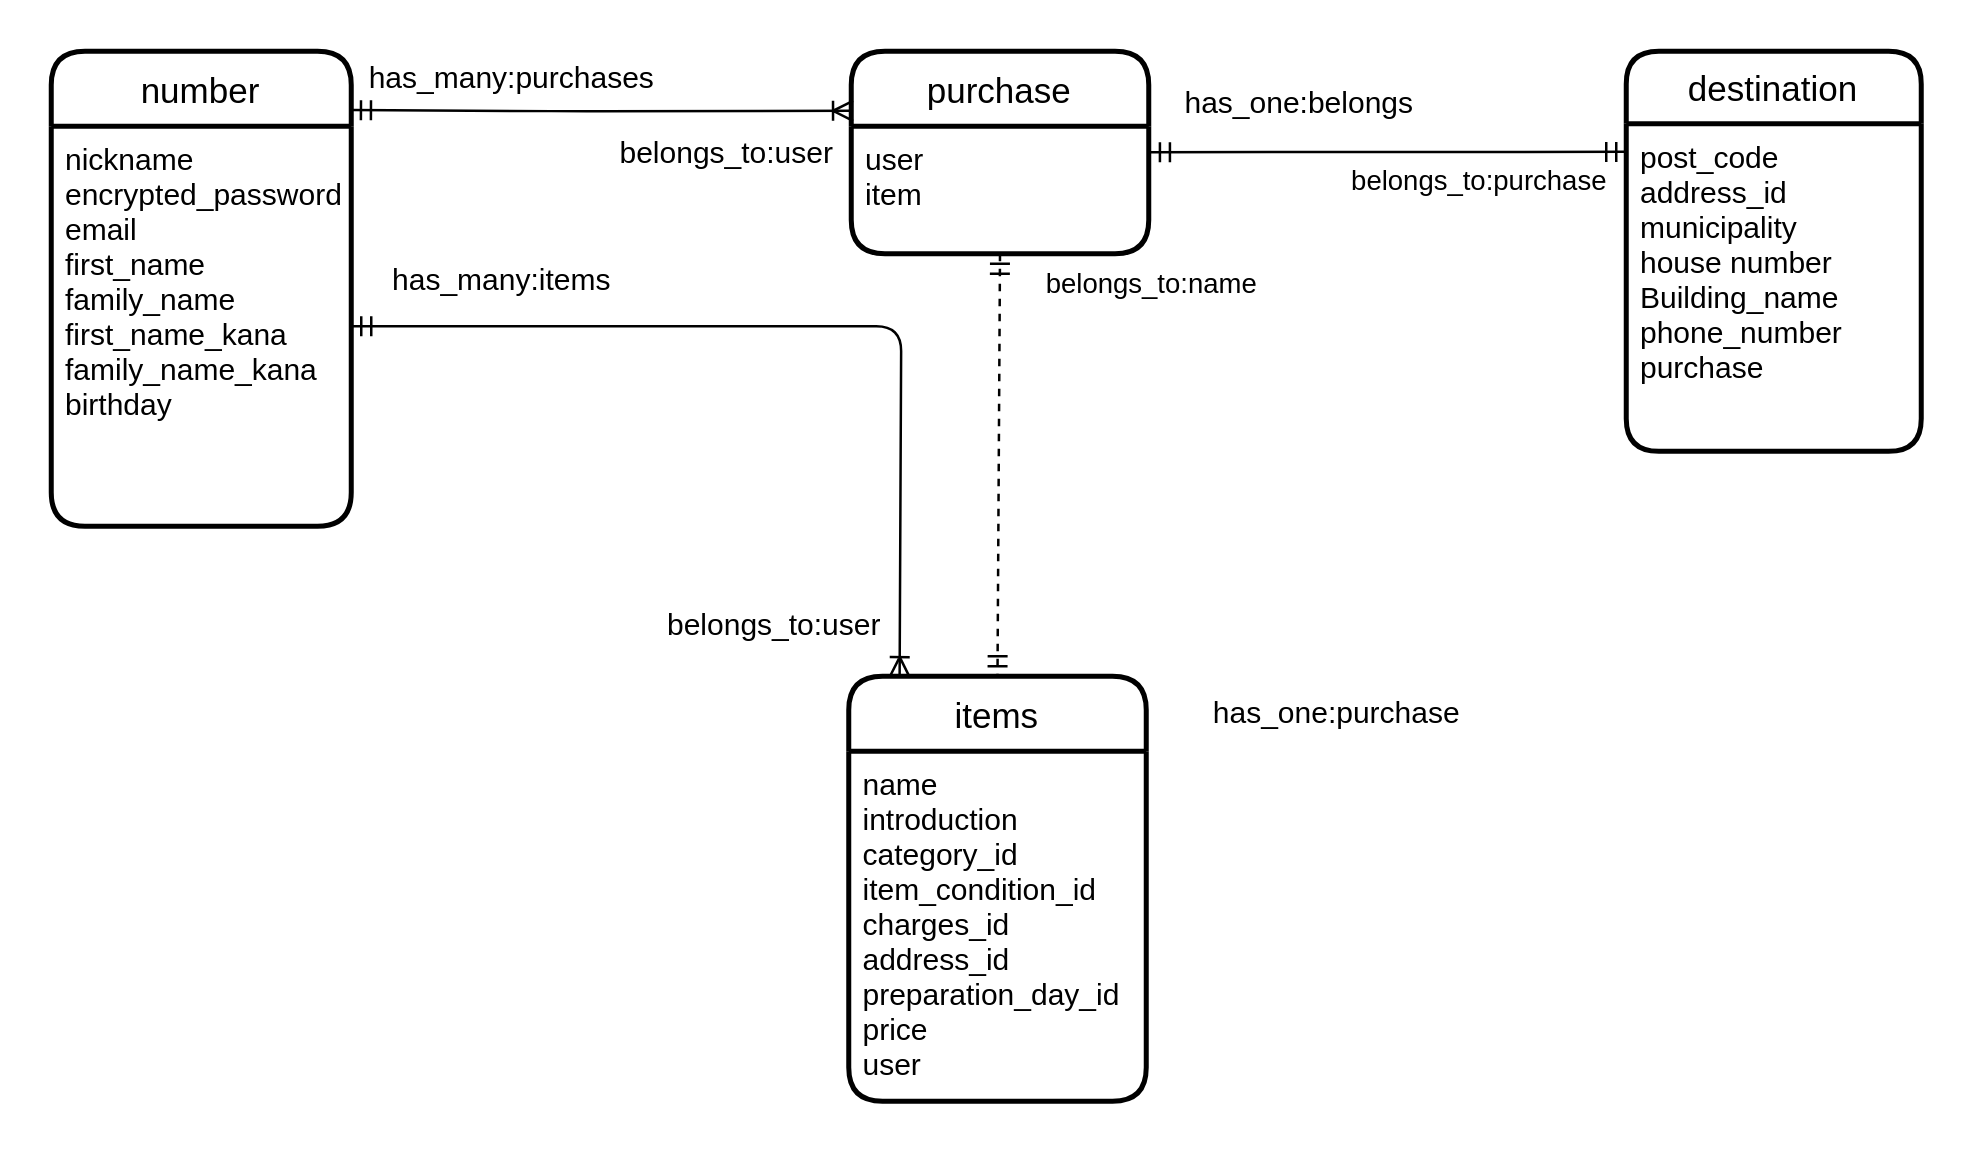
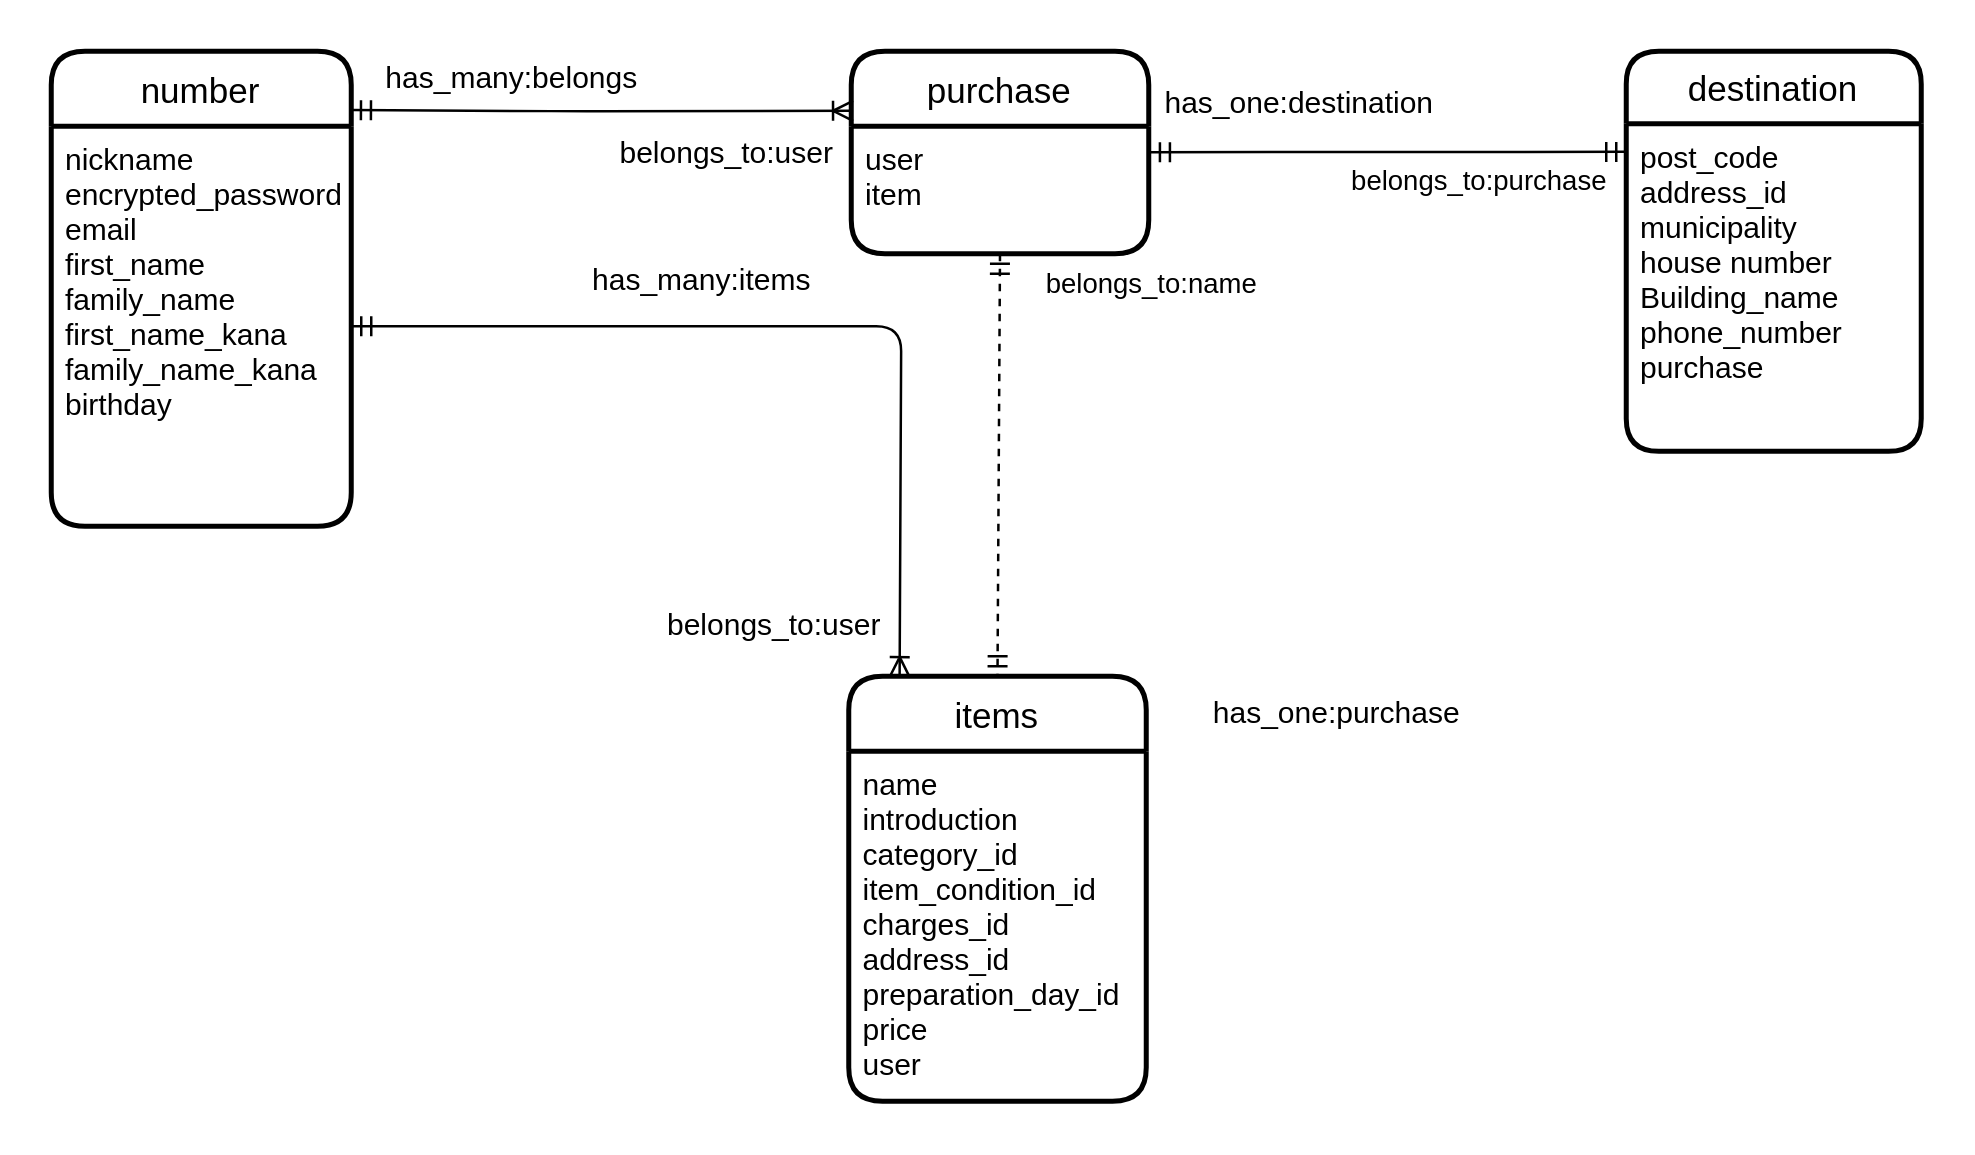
  <mxCell id="0" />
  <mxCell id="1" parent="0" />
  <mxCell id="2" value="number" style="swimlane;childLayout=stackLayout;horizontal=1;startSize=30;horizontalStack=0;rounded=1;fontSize=14;fontStyle=0;strokeWidth=2;resizeParent=0;resizeLast=1;shadow=0;dashed=0;align=center;" parent="1" vertex="1"><mxGeometry x="20" y="20" width="120" height="190" as="geometry" /></mxCell>
  <mxCell id="3" value="nickname&#10;encrypted_password&#10;email&#10;first_name&#10;family_name&#10;first_name_kana&#10;family_name_kana&#10;birthday" style="align=left;strokeColor=none;fillColor=none;spacingLeft=4;fontSize=12;verticalAlign=top;resizable=0;rotatable=0;part=1;" parent="2" vertex="1"><mxGeometry y="30" width="120" height="160" as="geometry" /></mxCell>
  <mxCell id="4" value="items   " style="swimlane;childLayout=stackLayout;horizontal=1;startSize=30;horizontalStack=0;rounded=1;fontSize=14;fontStyle=0;strokeWidth=2;resizeParent=0;resizeLast=1;shadow=0;dashed=0;align=center;" parent="1" vertex="1"><mxGeometry x="339" y="270" width="119" height="170" as="geometry" /></mxCell>
  <mxCell id="5" value="name&#10;introduction&#10;category_id&#10;item_condition_id&#10;charges_id&#10;address_id&#10;preparation_day_id&#10;price&#10;user " style="align=left;strokeColor=none;fillColor=none;spacingLeft=4;fontSize=12;verticalAlign=top;resizable=0;rotatable=0;part=1;" parent="4" vertex="1"><mxGeometry y="30" width="119" height="140" as="geometry" /></mxCell>
  <mxCell id="6" value="destination" style="swimlane;childLayout=stackLayout;horizontal=1;startSize=29;horizontalStack=0;rounded=1;fontSize=14;fontStyle=0;strokeWidth=2;resizeParent=0;resizeLast=1;shadow=0;dashed=0;align=center;" parent="1" vertex="1"><mxGeometry x="650" y="20" width="118" height="160" as="geometry" /></mxCell>
  <mxCell id="7" value="post_code&#10;address_id&#10;municipality&#10;house number&#10;Building_name&#10;phone_number&#10;purchase " style="align=left;strokeColor=none;fillColor=none;spacingLeft=4;fontSize=12;verticalAlign=top;resizable=0;rotatable=0;part=1;" parent="6" vertex="1"><mxGeometry y="29" width="118" height="131" as="geometry" /></mxCell>
  <mxCell id="8" value="purchase" style="swimlane;childLayout=stackLayout;horizontal=1;startSize=30;horizontalStack=0;rounded=1;fontSize=14;fontStyle=0;strokeWidth=2;resizeParent=0;resizeLast=1;shadow=0;dashed=0;align=center;" parent="1" vertex="1"><mxGeometry x="340" y="20" width="119" height="81" as="geometry" /></mxCell>
  <mxCell id="9" value="user&#10;item" style="align=left;strokeColor=none;fillColor=none;spacingLeft=4;fontSize=12;verticalAlign=top;resizable=0;rotatable=0;part=1;" parent="8" vertex="1"><mxGeometry y="30" width="119" height="51" as="geometry" /></mxCell>
  <mxCell id="10" value="" style="fontSize=12;html=1;endArrow=ERmandOne;startArrow=ERmandOne;entryX=-0.004;entryY=0.083;entryDx=0;entryDy=0;entryPerimeter=0;" parent="1" edge="1"><mxGeometry width="100" height="100" relative="1" as="geometry"><mxPoint x="459.47" y="60.37" as="sourcePoint" /><mxPoint x="649.998" y="60.243" as="targetPoint" /></mxGeometry></mxCell>
  <mxCell id="11" value="belongs_to:purchase" style="edgeLabel;html=1;align=center;verticalAlign=middle;resizable=0;points=[];" parent="10" vertex="1" connectable="0"><mxGeometry x="0.519" y="1" relative="1" as="geometry"><mxPoint x="-14" y="12" as="offset" /></mxGeometry></mxCell>
  <mxCell id="12" value="" style="fontSize=12;html=1;endArrow=ERoneToMany;startArrow=ERmandOne;exitX=0.999;exitY=0.158;exitDx=0;exitDy=0;exitPerimeter=0;entryX=0.006;entryY=0.408;entryDx=0;entryDy=0;entryPerimeter=0;" parent="1" edge="1"><mxGeometry width="100" height="100" relative="1" as="geometry"><mxPoint x="139.88" y="43.54" as="sourcePoint" /><mxPoint x="340.714" y="43.808" as="targetPoint" /><Array as="points"><mxPoint x="230" y="44" /></Array></mxGeometry></mxCell>
  <mxCell id="13" value="" style="fontSize=12;html=1;endArrow=ERmandOne;startArrow=ERmandOne;exitX=0.5;exitY=1;exitDx=0;exitDy=0;entryX=0.5;entryY=0;entryDx=0;entryDy=0;dashed=1;" parent="1" source="9" target="4" edge="1"><mxGeometry width="100" height="100" relative="1" as="geometry"><mxPoint x="469" y="60" as="sourcePoint" /><mxPoint x="630" y="59" as="targetPoint" /></mxGeometry></mxCell>
  <mxCell id="14" value="" style="fontSize=12;html=1;endArrow=ERoneToMany;startArrow=ERmandOne;entryX=0.171;entryY=0.002;entryDx=0;entryDy=0;entryPerimeter=0;exitX=1;exitY=0.5;exitDx=0;exitDy=0;" parent="1" source="3" target="4" edge="1"><mxGeometry width="100" height="100" relative="1" as="geometry"><mxPoint x="260" y="180" as="sourcePoint" /><mxPoint x="340" y="260" as="targetPoint" /><Array as="points"><mxPoint x="360" y="130" /></Array></mxGeometry></mxCell>
- <mxCell id="15" value="has_one:belongs" style="text;html=1;align=center;verticalAlign=middle;resizable=0;points=[];autosize=1;strokeColor=none;fillColor=none;" parent="1" vertex="1"><mxGeometry x="459" y="30.5" width="120" height="20" as="geometry" /></mxCell>
- <mxCell id="16" value="has_many:purchases" style="text;html=1;align=center;verticalAlign=middle;resizable=0;points=[];autosize=1;strokeColor=none;fillColor=none;" parent="1" vertex="1"><mxGeometry x="139" y="21" width="130" height="20" as="geometry" /></mxCell>
+ <mxCell id="15" value="has_one:destination" style="text;html=1;align=center;verticalAlign=middle;resizable=0;points=[];autosize=1;strokeColor=none;fillColor=none;" parent="1" vertex="1"><mxGeometry x="459" y="30.5" width="120" height="20" as="geometry" /></mxCell>
+ <mxCell id="16" value="has_many:belongs" style="text;html=1;align=center;verticalAlign=middle;resizable=0;points=[];autosize=1;strokeColor=none;fillColor=none;" parent="1" vertex="1"><mxGeometry x="139" y="21" width="130" height="20" as="geometry" /></mxCell>
  <mxCell id="17" value="belongs_to:user" style="text;html=1;align=center;verticalAlign=middle;resizable=0;points=[];autosize=1;strokeColor=none;fillColor=none;" parent="1" vertex="1"><mxGeometry x="240" y="50.5" width="100" height="20" as="geometry" /></mxCell>
  <mxCell id="18" value="belongs_to:user" style="text;html=1;align=center;verticalAlign=middle;resizable=0;points=[];autosize=1;strokeColor=none;fillColor=none;" parent="1" vertex="1"><mxGeometry x="259" y="240" width="100" height="20" as="geometry" /></mxCell>
- <mxCell id="19" value="has_many:items" style="text;html=1;align=center;verticalAlign=middle;resizable=0;points=[];autosize=1;strokeColor=none;fillColor=none;" parent="1" vertex="1"><mxGeometry x="150" y="102" width="100" height="20" as="geometry" /></mxCell>
+ <mxCell id="19" value="has_many:items" style="text;html=1;align=center;verticalAlign=middle;resizable=0;points=[];autosize=1;strokeColor=none;fillColor=none;" parent="1" vertex="1"><mxGeometry x="230" y="102" width="100" height="20" as="geometry" /></mxCell>
  <mxCell id="20" value="has_one:purchase" style="text;html=1;align=center;verticalAlign=middle;resizable=0;points=[];autosize=1;strokeColor=none;fillColor=none;" parent="1" vertex="1"><mxGeometry x="479" y="275" width="110" height="20" as="geometry" /></mxCell>
  <mxCell id="21" value="belongs_to:name" style="edgeLabel;html=1;align=center;verticalAlign=middle;resizable=0;points=[];" parent="1" vertex="1" connectable="0"><mxGeometry x="459.001" y="112.004" as="geometry" /></mxCell>
